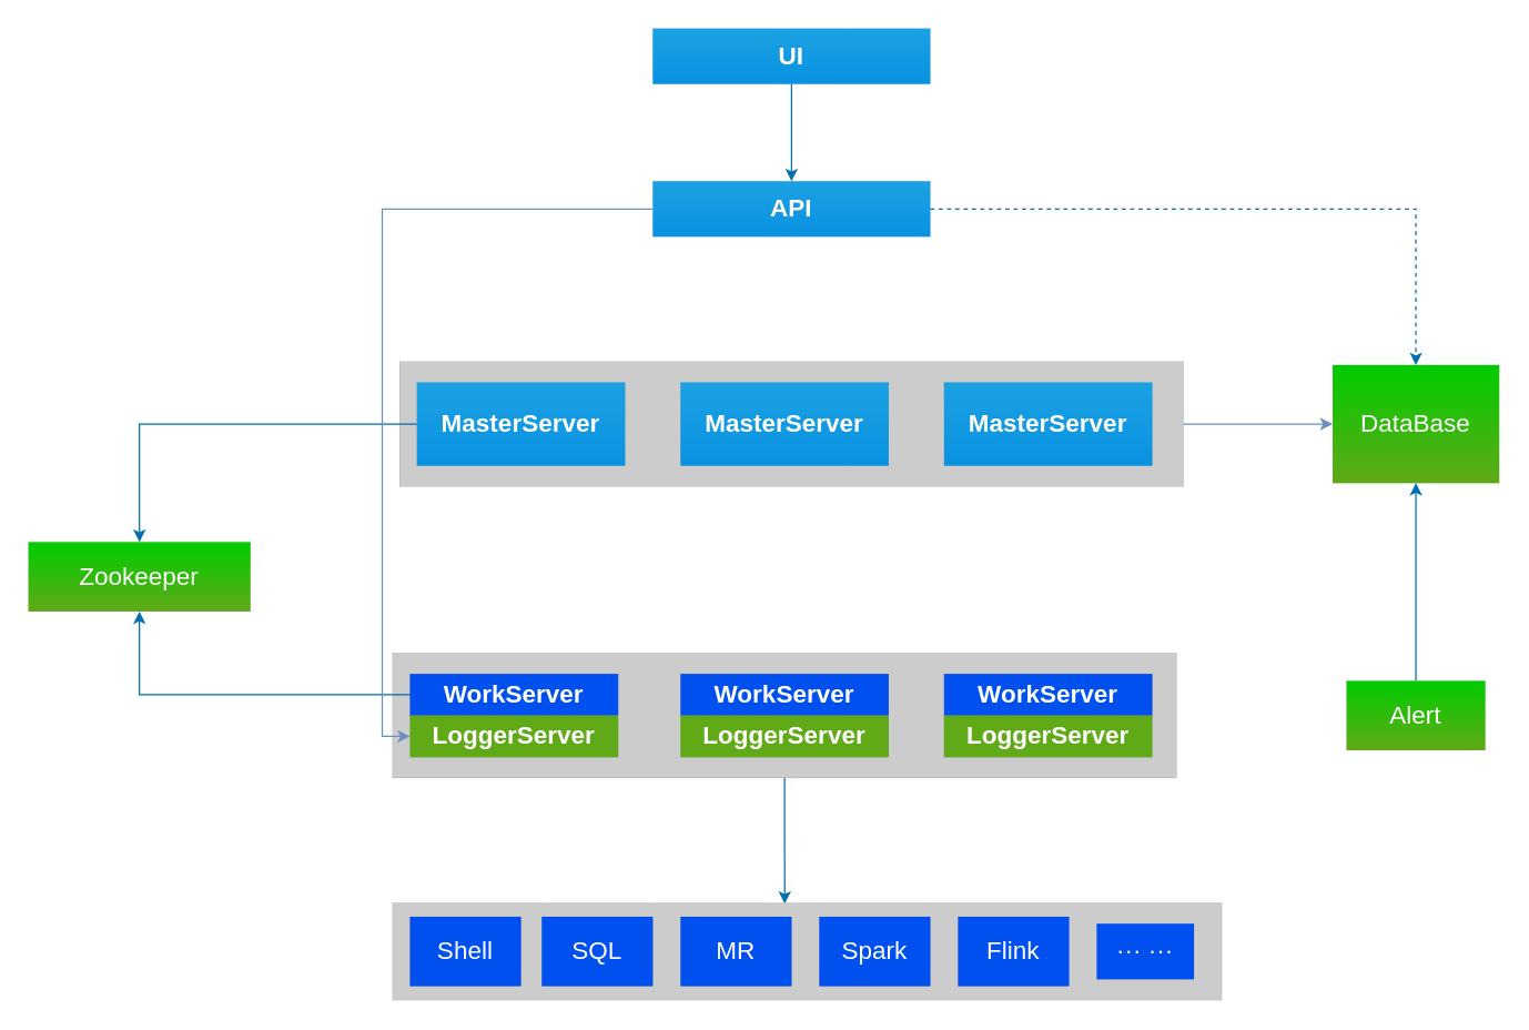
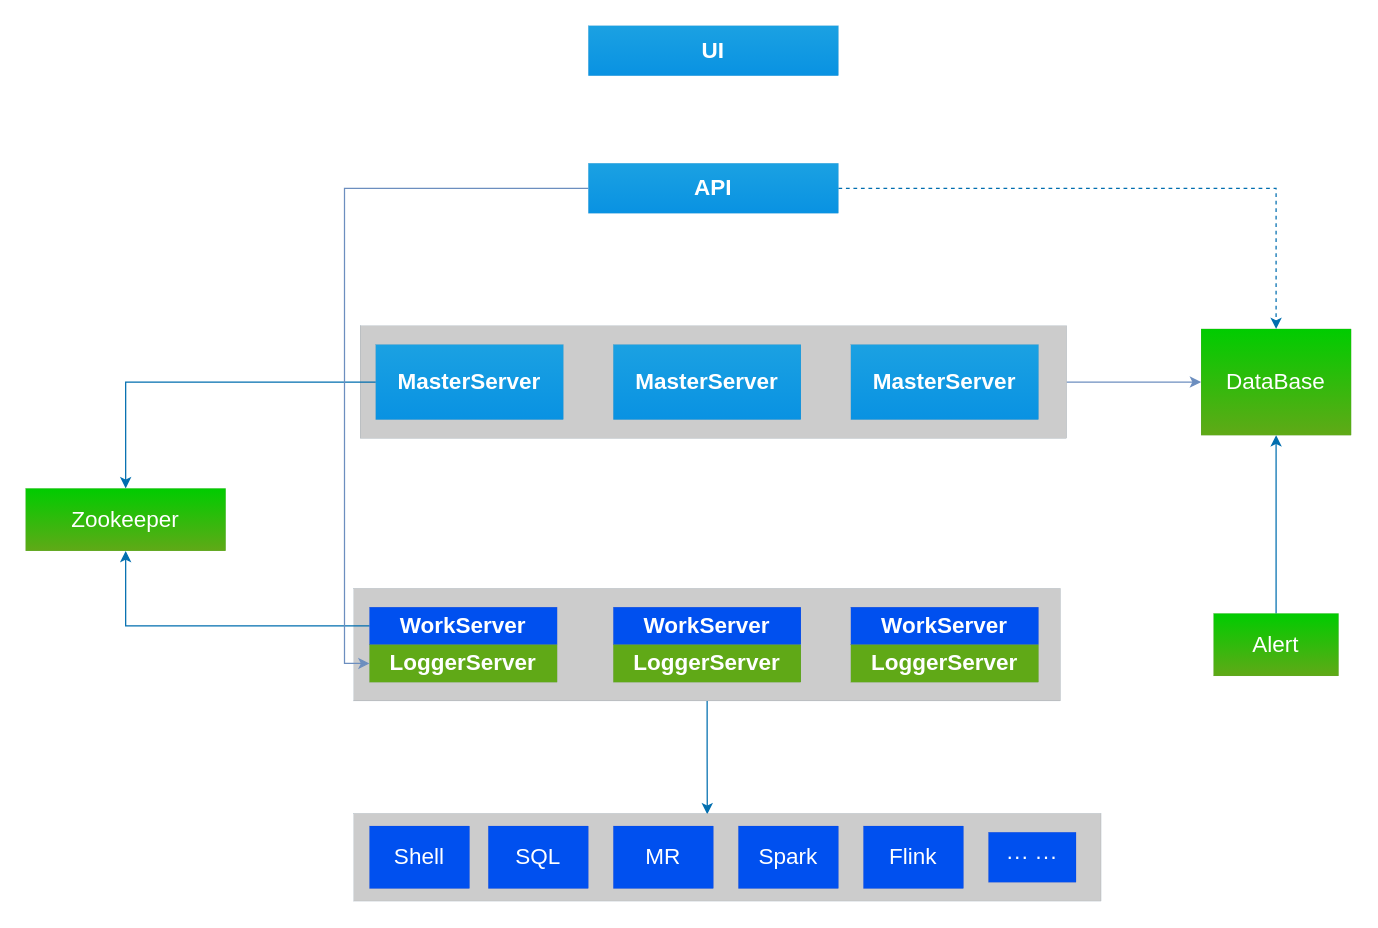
  <mxCell id="0" />
  <mxCell id="1" parent="0" />
  <mxCell id="2" style="edgeStyle=orthogonalEdgeStyle;rounded=0;orthogonalLoop=1;jettySize=auto;html=1;entryX=0.5;entryY=0;entryDx=0;entryDy=0;fontSize=18;fillColor=#1ba1e2;strokeColor=#006EAF;strokeWidth=1;dashed=1;" edge="1" parent="1" source="3" target="29"><mxGeometry relative="1" as="geometry" /></mxCell>
  <mxCell id="3" value="API" style="rounded=0;whiteSpace=wrap;html=1;fillColor=#0992E2;strokeColor=#006EAF;strokeWidth=0;glass=0;shadow=0;sketch=0;fontColor=#ffffff;fontSize=18;fontStyle=1;gradientColor=#1BA1E2;gradientDirection=north;" vertex="1" parent="1"><mxGeometry x="470" y="130" width="200" height="40" as="geometry" /></mxCell>
  <mxCell id="4" style="edgeStyle=orthogonalEdgeStyle;rounded=0;orthogonalLoop=1;jettySize=auto;html=1;entryX=0;entryY=0.5;entryDx=0;entryDy=0;strokeWidth=1;fontSize=18;fillColor=#dae8fc;gradientColor=#7ea6e0;strokeColor=#6c8ebf;" edge="1" parent="1" source="5" target="29"><mxGeometry relative="1" as="geometry" /></mxCell>
  <mxCell id="5" value="" style="rounded=0;whiteSpace=wrap;html=1;shadow=0;glass=0;sketch=0;strokeWidth=0;fontSize=18;fillColor=#CCCCCC;strokeColor=#23445d;" vertex="1" parent="1"><mxGeometry x="287.5" y="260" width="565" height="90" as="geometry" /></mxCell>
- <mxCell id="6" style="edgeStyle=orthogonalEdgeStyle;rounded=0;orthogonalLoop=1;jettySize=auto;html=1;fontSize=18;fillColor=#1ba1e2;strokeColor=#006EAF;strokeWidth=1;" edge="1" parent="1" source="7" target="3"><mxGeometry relative="1" as="geometry" /></mxCell>
  <mxCell id="7" value="UI" style="rounded=0;whiteSpace=wrap;html=1;fillColor=#0992E2;strokeColor=#006EAF;strokeWidth=0;glass=0;shadow=0;sketch=0;fontColor=#ffffff;fontSize=18;fontStyle=1;gradientColor=#1BA1E2;gradientDirection=north;" vertex="1" parent="1"><mxGeometry x="470" y="20" width="200" height="40" as="geometry" /></mxCell>
  <mxCell id="8" style="edgeStyle=orthogonalEdgeStyle;rounded=0;orthogonalLoop=1;jettySize=auto;html=1;strokeWidth=1;fontSize=18;fillColor=#1ba1e2;strokeColor=#006EAF;" edge="1" parent="1" source="9" target="12"><mxGeometry relative="1" as="geometry" /></mxCell>
  <mxCell id="9" value="MasterServer" style="rounded=0;whiteSpace=wrap;html=1;fillColor=#0992E2;strokeColor=#006EAF;strokeWidth=0;glass=0;shadow=0;sketch=0;fontColor=#ffffff;fontSize=18;fontStyle=1;gradientColor=#1BA1E2;gradientDirection=north;" vertex="1" parent="1"><mxGeometry x="300" y="275" width="150" height="60" as="geometry" /></mxCell>
  <mxCell id="10" value="MasterServer" style="rounded=0;whiteSpace=wrap;html=1;fillColor=#0992E2;strokeColor=#006EAF;strokeWidth=0;glass=0;shadow=0;sketch=0;fontColor=#ffffff;fontSize=18;fontStyle=1;gradientColor=#1BA1E2;gradientDirection=north;" vertex="1" parent="1"><mxGeometry x="490" y="275" width="150" height="60" as="geometry" /></mxCell>
  <mxCell id="11" value="MasterServer" style="rounded=0;whiteSpace=wrap;html=1;fillColor=#0992E2;strokeColor=#006EAF;strokeWidth=0;glass=0;shadow=0;sketch=0;fontColor=#ffffff;fontSize=18;fontStyle=1;gradientColor=#1BA1E2;gradientDirection=north;" vertex="1" parent="1"><mxGeometry x="680" y="275" width="150" height="60" as="geometry" /></mxCell>
  <mxCell id="12" value="Zookeeper" style="rounded=0;whiteSpace=wrap;html=1;shadow=0;glass=0;sketch=0;strokeWidth=0;fontSize=18;fillColor=#60a917;gradientDirection=north;fontColor=#ffffff;strokeColor=#2D7600;gradientColor=#00CC00;" vertex="1" parent="1"><mxGeometry x="20" y="390" width="160" height="50" as="geometry" /></mxCell>
  <mxCell id="13" style="edgeStyle=orthogonalEdgeStyle;rounded=0;orthogonalLoop=1;jettySize=auto;html=1;entryX=0.473;entryY=0.01;entryDx=0;entryDy=0;entryPerimeter=0;fontSize=18;fillColor=#1ba1e2;strokeColor=#006EAF;" edge="1" parent="1" source="14" target="22"><mxGeometry relative="1" as="geometry" /></mxCell>
  <mxCell id="14" value="" style="rounded=0;whiteSpace=wrap;html=1;shadow=0;glass=0;sketch=0;strokeWidth=0;fontSize=18;fillColor=#CCCCCC;strokeColor=#23445d;" vertex="1" parent="1"><mxGeometry x="282.5" y="470" width="565" height="90" as="geometry" /></mxCell>
  <mxCell id="15" style="edgeStyle=orthogonalEdgeStyle;rounded=0;orthogonalLoop=1;jettySize=auto;html=1;entryX=0.5;entryY=1;entryDx=0;entryDy=0;strokeWidth=1;fontSize=18;fillColor=#1ba1e2;strokeColor=#006EAF;" edge="1" parent="1" source="16" target="12"><mxGeometry relative="1" as="geometry" /></mxCell>
  <mxCell id="16" value="WorkServer" style="rounded=0;whiteSpace=wrap;html=1;fillColor=#0050ef;strokeColor=#001DBC;strokeWidth=0;glass=0;shadow=0;sketch=0;fontColor=#ffffff;fontSize=18;fontStyle=1;gradientDirection=north;" vertex="1" parent="1"><mxGeometry x="295" y="485" width="150" height="30" as="geometry" /></mxCell>
  <mxCell id="17" value="LoggerServer" style="rounded=0;whiteSpace=wrap;html=1;fillColor=#60a917;strokeColor=#2D7600;strokeWidth=0;glass=0;shadow=0;sketch=0;fontColor=#ffffff;fontSize=18;fontStyle=1;gradientDirection=north;" vertex="1" parent="1"><mxGeometry x="295" y="515" width="150" height="30" as="geometry" /></mxCell>
  <mxCell id="18" value="WorkServer" style="rounded=0;whiteSpace=wrap;html=1;fillColor=#0050ef;strokeColor=#001DBC;strokeWidth=0;glass=0;shadow=0;sketch=0;fontColor=#ffffff;fontSize=18;fontStyle=1;gradientDirection=north;" vertex="1" parent="1"><mxGeometry x="680" y="485" width="150" height="30" as="geometry" /></mxCell>
  <mxCell id="19" value="LoggerServer" style="rounded=0;whiteSpace=wrap;html=1;fillColor=#60a917;strokeColor=#2D7600;strokeWidth=0;glass=0;shadow=0;sketch=0;fontColor=#ffffff;fontSize=18;fontStyle=1;gradientDirection=north;" vertex="1" parent="1"><mxGeometry x="680" y="515" width="150" height="30" as="geometry" /></mxCell>
  <mxCell id="20" value="WorkServer" style="rounded=0;whiteSpace=wrap;html=1;fillColor=#0050ef;strokeColor=#001DBC;strokeWidth=0;glass=0;shadow=0;sketch=0;fontColor=#ffffff;fontSize=18;fontStyle=1;gradientDirection=north;" vertex="1" parent="1"><mxGeometry x="490" y="485" width="150" height="30" as="geometry" /></mxCell>
  <mxCell id="21" value="LoggerServer" style="rounded=0;whiteSpace=wrap;html=1;fillColor=#60a917;strokeColor=#2D7600;strokeWidth=0;glass=0;shadow=0;sketch=0;fontColor=#ffffff;fontSize=18;fontStyle=1;gradientDirection=north;" vertex="1" parent="1"><mxGeometry x="490" y="515" width="150" height="30" as="geometry" /></mxCell>
  <mxCell id="22" value="" style="rounded=0;whiteSpace=wrap;html=1;shadow=0;glass=0;sketch=0;strokeWidth=0;fontSize=18;fillColor=#CCCCCC;strokeColor=#23445d;" vertex="1" parent="1"><mxGeometry x="282.5" y="650" width="597.5" height="70" as="geometry" /></mxCell>
  <mxCell id="23" value="Shell" style="rounded=0;whiteSpace=wrap;html=1;shadow=0;glass=0;sketch=0;strokeWidth=0;fontSize=18;fillColor=#0050ef;gradientDirection=north;fontColor=#ffffff;strokeColor=#001DBC;" vertex="1" parent="1"><mxGeometry x="295" y="660" width="80" height="50" as="geometry" /></mxCell>
  <mxCell id="24" value="SQL" style="rounded=0;whiteSpace=wrap;html=1;shadow=0;glass=0;sketch=0;strokeWidth=0;fontSize=18;fillColor=#0050ef;gradientDirection=north;fontColor=#ffffff;strokeColor=#001DBC;" vertex="1" parent="1"><mxGeometry x="390" y="660" width="80" height="50" as="geometry" /></mxCell>
  <mxCell id="25" value="MR" style="rounded=0;whiteSpace=wrap;html=1;shadow=0;glass=0;sketch=0;strokeWidth=0;fontSize=18;fillColor=#0050ef;gradientDirection=north;fontColor=#ffffff;strokeColor=#001DBC;" vertex="1" parent="1"><mxGeometry x="490" y="660" width="80" height="50" as="geometry" /></mxCell>
  <mxCell id="26" value="Spark" style="rounded=0;whiteSpace=wrap;html=1;shadow=0;glass=0;sketch=0;strokeWidth=0;fontSize=18;fillColor=#0050ef;gradientDirection=north;fontColor=#ffffff;strokeColor=#001DBC;" vertex="1" parent="1"><mxGeometry x="590" y="660" width="80" height="50" as="geometry" /></mxCell>
  <mxCell id="27" value="Flink" style="rounded=0;whiteSpace=wrap;html=1;shadow=0;glass=0;sketch=0;strokeWidth=0;fontSize=18;fillColor=#0050ef;gradientDirection=north;fontColor=#ffffff;strokeColor=#001DBC;" vertex="1" parent="1"><mxGeometry x="690" y="660" width="80" height="50" as="geometry" /></mxCell>
  <mxCell id="28" value="··· ···" style="rounded=0;whiteSpace=wrap;html=1;shadow=0;glass=0;sketch=0;strokeWidth=0;fontSize=18;fillColor=#0050ef;gradientDirection=north;fontColor=#ffffff;strokeColor=#001DBC;" vertex="1" parent="1"><mxGeometry x="790" y="665" width="70" height="40" as="geometry" /></mxCell>
  <mxCell id="29" value="DataBase" style="rounded=0;whiteSpace=wrap;html=1;shadow=0;glass=0;sketch=0;strokeWidth=0;fontSize=18;fillColor=#60a917;gradientDirection=north;fontColor=#ffffff;strokeColor=#2D7600;gradientColor=#00CC00;" vertex="1" parent="1"><mxGeometry x="960" y="262.5" width="120" height="85" as="geometry" /></mxCell>
  <mxCell id="30" style="edgeStyle=orthogonalEdgeStyle;rounded=0;orthogonalLoop=1;jettySize=auto;html=1;entryX=0.5;entryY=1;entryDx=0;entryDy=0;strokeWidth=1;fontSize=18;fillColor=#1ba1e2;strokeColor=#006EAF;" edge="1" parent="1" source="31" target="29"><mxGeometry relative="1" as="geometry" /></mxCell>
  <mxCell id="31" value="Alert" style="rounded=0;whiteSpace=wrap;html=1;shadow=0;glass=0;sketch=0;strokeWidth=0;fontSize=18;fillColor=#60a917;gradientDirection=north;fontColor=#ffffff;strokeColor=#2D7600;gradientColor=#00CC00;" vertex="1" parent="1"><mxGeometry x="970" y="490" width="100" height="50" as="geometry" /></mxCell>
  <mxCell id="32" style="edgeStyle=orthogonalEdgeStyle;rounded=0;orthogonalLoop=1;jettySize=auto;html=1;entryX=0;entryY=0.5;entryDx=0;entryDy=0;strokeWidth=1;fontSize=18;fillColor=#dae8fc;strokeColor=#6c8ebf;" edge="1" parent="1" source="3" target="17"><mxGeometry relative="1" as="geometry" /></mxCell>
